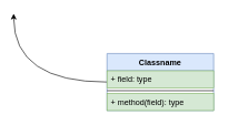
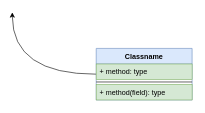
  <mxCell id="0" />
  <mxCell id="1" parent="0" />
  <mxCell id="2" style="edgeStyle=orthogonalEdgeStyle;orthogonalLoop=1;jettySize=auto;html=1;curved=1;" edge="1" parent="1" source="3"><mxGeometry relative="1" as="geometry"><mxPoint x="20" y="20" as="targetPoint" /></mxGeometry></mxCell>
  <mxCell id="3" value="Classname" style="swimlane;fontStyle=1;align=center;verticalAlign=top;childLayout=stackLayout;horizontal=1;startSize=26;horizontalStack=0;resizeParent=1;resizeParentMax=0;resizeLast=0;collapsible=1;marginBottom=0;fillColor=#dae8fc;strokeColor=#6c8ebf;" vertex="1" parent="1"><mxGeometry x="160" y="80" width="160" height="86" as="geometry" /></mxCell>
- <mxCell id="4" value="+ field: type" style="text;strokeColor=#82b366;fillColor=#d5e8d4;align=left;verticalAlign=top;spacingLeft=4;spacingRight=4;overflow=hidden;rotatable=0;points=[[0,0.5],[1,0.5]];portConstraint=eastwest;" vertex="1" parent="3"><mxGeometry y="26" width="160" height="26" as="geometry" /></mxCell>
+ <mxCell id="4" value="+ method: type" style="text;strokeColor=#82b366;fillColor=#d5e8d4;align=left;verticalAlign=top;spacingLeft=4;spacingRight=4;overflow=hidden;rotatable=0;points=[[0,0.5],[1,0.5]];portConstraint=eastwest;" vertex="1" parent="3"><mxGeometry y="26" width="160" height="26" as="geometry" /></mxCell>
  <mxCell id="5" value="" style="line;strokeWidth=1;fillColor=none;align=left;verticalAlign=middle;spacingTop=-1;spacingLeft=3;spacingRight=3;rotatable=0;labelPosition=right;points=[];portConstraint=eastwest;" vertex="1" parent="3"><mxGeometry y="52" width="160" height="8" as="geometry" /></mxCell>
  <mxCell id="6" value="+ method(field): type" style="text;strokeColor=#82b366;fillColor=#d5e8d4;align=left;verticalAlign=top;spacingLeft=4;spacingRight=4;overflow=hidden;rotatable=0;points=[[0,0.5],[1,0.5]];portConstraint=eastwest;" vertex="1" parent="3"><mxGeometry y="60" width="160" height="26" as="geometry" /></mxCell>
